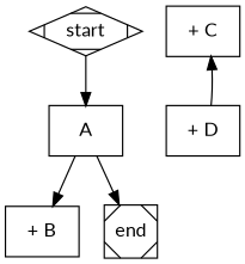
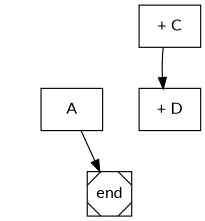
  digraph {
    fontname=Lato
    node [fontname=Lato shape=record]
    edge [fontname=Lato]
-   start [shape=Mdiamond]
    A
-   "+ B"
    end [shape=Msquare]
    "+ C"
    "+ D"
-   start -> A
-   A -> "+ B"
    A -> end
-   "+ D" -> "+ C"
+   "+ C" -> "+ D"
  }
